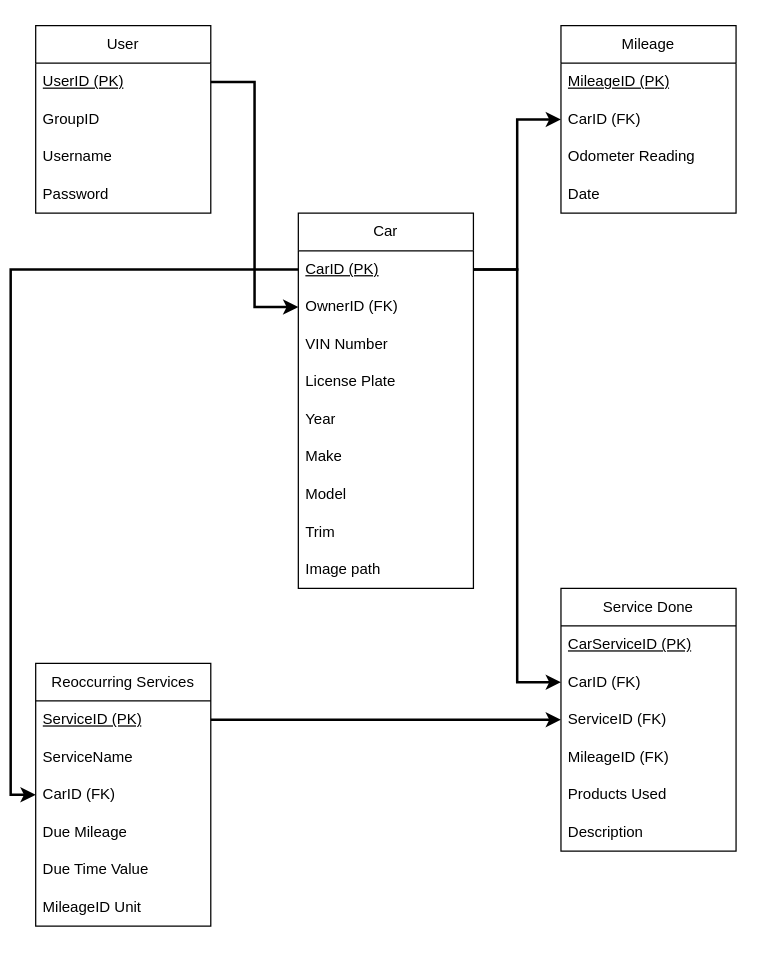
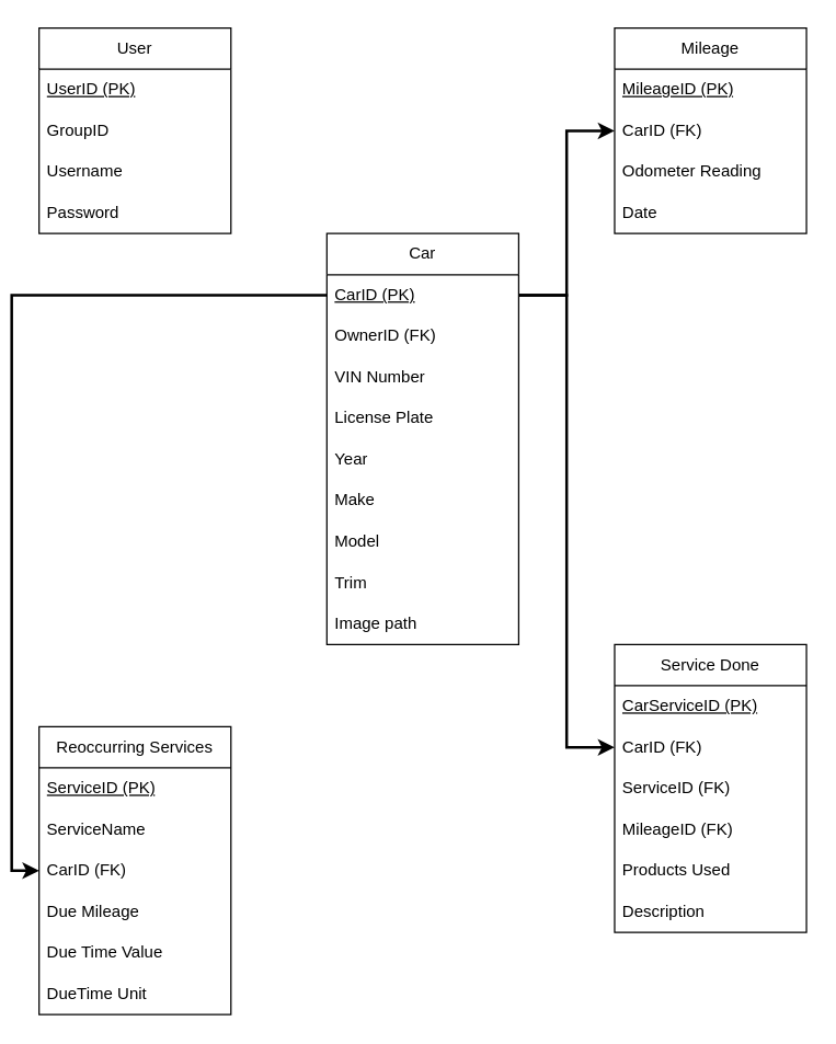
  <mxCell id="0" />
  <mxCell id="1" parent="0" />
  <mxCell id="2" value="User" style="swimlane;fontStyle=0;childLayout=stackLayout;horizontal=1;startSize=30;horizontalStack=0;resizeParent=1;resizeParentMax=0;resizeLast=0;collapsible=1;marginBottom=0;whiteSpace=wrap;html=1;" parent="1" vertex="1"><mxGeometry x="20" y="20" width="140" height="150" as="geometry" /></mxCell>
  <mxCell id="3" value="&lt;u&gt;UserID (PK)&lt;/u&gt;" style="text;strokeColor=none;fillColor=none;align=left;verticalAlign=middle;spacingLeft=4;spacingRight=4;overflow=hidden;points=[[0,0.5],[1,0.5]];portConstraint=eastwest;rotatable=0;whiteSpace=wrap;html=1;" parent="2" vertex="1"><mxGeometry y="30" width="140" height="30" as="geometry" /></mxCell>
  <mxCell id="4" value="GroupID" style="text;strokeColor=none;fillColor=none;align=left;verticalAlign=middle;spacingLeft=4;spacingRight=4;overflow=hidden;points=[[0,0.5],[1,0.5]];portConstraint=eastwest;rotatable=0;whiteSpace=wrap;html=1;" vertex="1" parent="2"><mxGeometry y="60" width="140" height="30" as="geometry" /></mxCell>
  <mxCell id="5" value="Username" style="text;strokeColor=none;fillColor=none;align=left;verticalAlign=middle;spacingLeft=4;spacingRight=4;overflow=hidden;points=[[0,0.5],[1,0.5]];portConstraint=eastwest;rotatable=0;whiteSpace=wrap;html=1;" parent="2" vertex="1"><mxGeometry y="90" width="140" height="30" as="geometry" /></mxCell>
  <mxCell id="6" value="Password" style="text;strokeColor=none;fillColor=none;align=left;verticalAlign=middle;spacingLeft=4;spacingRight=4;overflow=hidden;points=[[0,0.5],[1,0.5]];portConstraint=eastwest;rotatable=0;whiteSpace=wrap;html=1;" parent="2" vertex="1"><mxGeometry y="120" width="140" height="30" as="geometry" /></mxCell>
  <mxCell id="7" value="Car" style="swimlane;fontStyle=0;childLayout=stackLayout;horizontal=1;startSize=30;horizontalStack=0;resizeParent=1;resizeParentMax=0;resizeLast=0;collapsible=1;marginBottom=0;whiteSpace=wrap;html=1;" parent="1" vertex="1"><mxGeometry x="230" y="170" width="140" height="300" as="geometry" /></mxCell>
  <mxCell id="8" value="&lt;u&gt;CarID (PK)&lt;/u&gt;" style="text;strokeColor=none;fillColor=none;align=left;verticalAlign=middle;spacingLeft=4;spacingRight=4;overflow=hidden;points=[[0,0.5],[1,0.5]];portConstraint=eastwest;rotatable=0;whiteSpace=wrap;html=1;" parent="7" vertex="1"><mxGeometry y="30" width="140" height="30" as="geometry" /></mxCell>
  <mxCell id="9" value="OwnerID (FK)" style="text;strokeColor=none;fillColor=none;align=left;verticalAlign=middle;spacingLeft=4;spacingRight=4;overflow=hidden;points=[[0,0.5],[1,0.5]];portConstraint=eastwest;rotatable=0;whiteSpace=wrap;html=1;" parent="7" vertex="1"><mxGeometry y="60" width="140" height="30" as="geometry" /></mxCell>
  <mxCell id="10" value="VIN Number" style="text;strokeColor=none;fillColor=none;align=left;verticalAlign=middle;spacingLeft=4;spacingRight=4;overflow=hidden;points=[[0,0.5],[1,0.5]];portConstraint=eastwest;rotatable=0;whiteSpace=wrap;html=1;" parent="7" vertex="1"><mxGeometry y="90" width="140" height="30" as="geometry" /></mxCell>
  <mxCell id="11" value="License Plate" style="text;strokeColor=none;fillColor=none;align=left;verticalAlign=middle;spacingLeft=4;spacingRight=4;overflow=hidden;points=[[0,0.5],[1,0.5]];portConstraint=eastwest;rotatable=0;whiteSpace=wrap;html=1;" parent="7" vertex="1"><mxGeometry y="120" width="140" height="30" as="geometry" /></mxCell>
  <mxCell id="12" value="Year" style="text;strokeColor=none;fillColor=none;align=left;verticalAlign=middle;spacingLeft=4;spacingRight=4;overflow=hidden;points=[[0,0.5],[1,0.5]];portConstraint=eastwest;rotatable=0;whiteSpace=wrap;html=1;" parent="7" vertex="1"><mxGeometry y="150" width="140" height="30" as="geometry" /></mxCell>
  <mxCell id="13" value="Make" style="text;strokeColor=none;fillColor=none;align=left;verticalAlign=middle;spacingLeft=4;spacingRight=4;overflow=hidden;points=[[0,0.5],[1,0.5]];portConstraint=eastwest;rotatable=0;whiteSpace=wrap;html=1;" parent="7" vertex="1"><mxGeometry y="180" width="140" height="30" as="geometry" /></mxCell>
  <mxCell id="14" value="Model" style="text;strokeColor=none;fillColor=none;align=left;verticalAlign=middle;spacingLeft=4;spacingRight=4;overflow=hidden;points=[[0,0.5],[1,0.5]];portConstraint=eastwest;rotatable=0;whiteSpace=wrap;html=1;" parent="7" vertex="1"><mxGeometry y="210" width="140" height="30" as="geometry" /></mxCell>
  <mxCell id="15" value="Trim" style="text;strokeColor=none;fillColor=none;align=left;verticalAlign=middle;spacingLeft=4;spacingRight=4;overflow=hidden;points=[[0,0.5],[1,0.5]];portConstraint=eastwest;rotatable=0;whiteSpace=wrap;html=1;" parent="7" vertex="1"><mxGeometry y="240" width="140" height="30" as="geometry" /></mxCell>
  <mxCell id="16" value="Image path" style="text;strokeColor=none;fillColor=none;align=left;verticalAlign=middle;spacingLeft=4;spacingRight=4;overflow=hidden;points=[[0,0.5],[1,0.5]];portConstraint=eastwest;rotatable=0;whiteSpace=wrap;html=1;" parent="7" vertex="1"><mxGeometry y="270" width="140" height="30" as="geometry" /></mxCell>
- <mxCell id="17" style="edgeStyle=orthogonalEdgeStyle;rounded=0;orthogonalLoop=1;jettySize=auto;html=1;exitX=1;exitY=0.5;exitDx=0;exitDy=0;entryX=0;entryY=0.5;entryDx=0;entryDy=0;strokeWidth=2;" parent="1" source="3" target="9" edge="1"><mxGeometry relative="1" as="geometry" /></mxCell>
  <mxCell id="18" value="Reoccurring Services" style="swimlane;fontStyle=0;childLayout=stackLayout;horizontal=1;startSize=30;horizontalStack=0;resizeParent=1;resizeParentMax=0;resizeLast=0;collapsible=1;marginBottom=0;whiteSpace=wrap;html=1;" parent="1" vertex="1"><mxGeometry x="20" y="530" width="140" height="210" as="geometry" /></mxCell>
  <mxCell id="19" value="&lt;u&gt;ServiceID (PK)&lt;/u&gt;" style="text;strokeColor=none;fillColor=none;align=left;verticalAlign=middle;spacingLeft=4;spacingRight=4;overflow=hidden;points=[[0,0.5],[1,0.5]];portConstraint=eastwest;rotatable=0;whiteSpace=wrap;html=1;" parent="18" vertex="1"><mxGeometry y="30" width="140" height="30" as="geometry" /></mxCell>
  <mxCell id="20" value="ServiceName" style="text;strokeColor=none;fillColor=none;align=left;verticalAlign=middle;spacingLeft=4;spacingRight=4;overflow=hidden;points=[[0,0.5],[1,0.5]];portConstraint=eastwest;rotatable=0;whiteSpace=wrap;html=1;" parent="18" vertex="1"><mxGeometry y="60" width="140" height="30" as="geometry" /></mxCell>
  <mxCell id="21" value="CarID (FK)" style="text;strokeColor=none;fillColor=none;align=left;verticalAlign=middle;spacingLeft=4;spacingRight=4;overflow=hidden;points=[[0,0.5],[1,0.5]];portConstraint=eastwest;rotatable=0;whiteSpace=wrap;html=1;" parent="18" vertex="1"><mxGeometry y="90" width="140" height="30" as="geometry" /></mxCell>
  <mxCell id="22" value="Due Mileage" style="text;strokeColor=none;fillColor=none;align=left;verticalAlign=middle;spacingLeft=4;spacingRight=4;overflow=hidden;points=[[0,0.5],[1,0.5]];portConstraint=eastwest;rotatable=0;whiteSpace=wrap;html=1;" parent="18" vertex="1"><mxGeometry y="120" width="140" height="30" as="geometry" /></mxCell>
  <mxCell id="23" value="Due Time Value" style="text;strokeColor=none;fillColor=none;align=left;verticalAlign=middle;spacingLeft=4;spacingRight=4;overflow=hidden;points=[[0,0.5],[1,0.5]];portConstraint=eastwest;rotatable=0;whiteSpace=wrap;html=1;" parent="18" vertex="1"><mxGeometry y="150" width="140" height="30" as="geometry" /></mxCell>
- <mxCell id="24" value="MileageID Unit" style="text;strokeColor=none;fillColor=none;align=left;verticalAlign=middle;spacingLeft=4;spacingRight=4;overflow=hidden;points=[[0,0.5],[1,0.5]];portConstraint=eastwest;rotatable=0;whiteSpace=wrap;html=1;" parent="18" vertex="1"><mxGeometry y="180" width="140" height="30" as="geometry" /></mxCell>
+ <mxCell id="24" value="DueTime Unit" style="text;strokeColor=none;fillColor=none;align=left;verticalAlign=middle;spacingLeft=4;spacingRight=4;overflow=hidden;points=[[0,0.5],[1,0.5]];portConstraint=eastwest;rotatable=0;whiteSpace=wrap;html=1;" parent="18" vertex="1"><mxGeometry y="180" width="140" height="30" as="geometry" /></mxCell>
  <mxCell id="25" value="Mileage" style="swimlane;fontStyle=0;childLayout=stackLayout;horizontal=1;startSize=30;horizontalStack=0;resizeParent=1;resizeParentMax=0;resizeLast=0;collapsible=1;marginBottom=0;whiteSpace=wrap;html=1;" parent="1" vertex="1"><mxGeometry x="440" y="20" width="140" height="150" as="geometry" /></mxCell>
  <mxCell id="26" value="&lt;u&gt;MileageID (PK)&lt;/u&gt;" style="text;strokeColor=none;fillColor=none;align=left;verticalAlign=middle;spacingLeft=4;spacingRight=4;overflow=hidden;points=[[0,0.5],[1,0.5]];portConstraint=eastwest;rotatable=0;whiteSpace=wrap;html=1;" parent="25" vertex="1"><mxGeometry y="30" width="140" height="30" as="geometry" /></mxCell>
  <mxCell id="27" value="CarID (FK&lt;span style=&quot;background-color: transparent; color: light-dark(rgb(0, 0, 0), rgb(255, 255, 255));&quot;&gt;)&lt;/span&gt;" style="text;strokeColor=none;fillColor=none;align=left;verticalAlign=middle;spacingLeft=4;spacingRight=4;overflow=hidden;points=[[0,0.5],[1,0.5]];portConstraint=eastwest;rotatable=0;whiteSpace=wrap;html=1;" parent="25" vertex="1"><mxGeometry y="60" width="140" height="30" as="geometry" /></mxCell>
  <mxCell id="28" value="Odometer Reading" style="text;strokeColor=none;fillColor=none;align=left;verticalAlign=middle;spacingLeft=4;spacingRight=4;overflow=hidden;points=[[0,0.5],[1,0.5]];portConstraint=eastwest;rotatable=0;whiteSpace=wrap;html=1;" parent="25" vertex="1"><mxGeometry y="90" width="140" height="30" as="geometry" /></mxCell>
  <mxCell id="29" value="Date" style="text;strokeColor=none;fillColor=none;align=left;verticalAlign=middle;spacingLeft=4;spacingRight=4;overflow=hidden;points=[[0,0.5],[1,0.5]];portConstraint=eastwest;rotatable=0;whiteSpace=wrap;html=1;" parent="25" vertex="1"><mxGeometry y="120" width="140" height="30" as="geometry" /></mxCell>
  <mxCell id="30" style="edgeStyle=orthogonalEdgeStyle;rounded=0;orthogonalLoop=1;jettySize=auto;html=1;entryX=0;entryY=0.5;entryDx=0;entryDy=0;strokeWidth=2;" parent="1" source="8" target="27" edge="1"><mxGeometry relative="1" as="geometry" /></mxCell>
  <mxCell id="31" value="Service Done" style="swimlane;fontStyle=0;childLayout=stackLayout;horizontal=1;startSize=30;horizontalStack=0;resizeParent=1;resizeParentMax=0;resizeLast=0;collapsible=1;marginBottom=0;whiteSpace=wrap;html=1;" parent="1" vertex="1"><mxGeometry x="440" y="470" width="140" height="210" as="geometry" /></mxCell>
  <mxCell id="32" value="&lt;u&gt;CarServiceID (PK)&lt;/u&gt;" style="text;strokeColor=none;fillColor=none;align=left;verticalAlign=middle;spacingLeft=4;spacingRight=4;overflow=hidden;points=[[0,0.5],[1,0.5]];portConstraint=eastwest;rotatable=0;whiteSpace=wrap;html=1;" parent="31" vertex="1"><mxGeometry y="30" width="140" height="30" as="geometry" /></mxCell>
  <mxCell id="33" value="CarID (FK)" style="text;strokeColor=none;fillColor=none;align=left;verticalAlign=middle;spacingLeft=4;spacingRight=4;overflow=hidden;points=[[0,0.5],[1,0.5]];portConstraint=eastwest;rotatable=0;whiteSpace=wrap;html=1;" parent="31" vertex="1"><mxGeometry y="60" width="140" height="30" as="geometry" /></mxCell>
  <mxCell id="34" value="ServiceID (FK)" style="text;strokeColor=none;fillColor=none;align=left;verticalAlign=middle;spacingLeft=4;spacingRight=4;overflow=hidden;points=[[0,0.5],[1,0.5]];portConstraint=eastwest;rotatable=0;whiteSpace=wrap;html=1;" parent="31" vertex="1"><mxGeometry y="90" width="140" height="30" as="geometry" /></mxCell>
  <mxCell id="35" value="MileageID (FK)" style="text;strokeColor=none;fillColor=none;align=left;verticalAlign=middle;spacingLeft=4;spacingRight=4;overflow=hidden;points=[[0,0.5],[1,0.5]];portConstraint=eastwest;rotatable=0;whiteSpace=wrap;html=1;" parent="31" vertex="1"><mxGeometry y="120" width="140" height="30" as="geometry" /></mxCell>
  <mxCell id="36" value="Products Used" style="text;strokeColor=none;fillColor=none;align=left;verticalAlign=middle;spacingLeft=4;spacingRight=4;overflow=hidden;points=[[0,0.5],[1,0.5]];portConstraint=eastwest;rotatable=0;whiteSpace=wrap;html=1;" parent="31" vertex="1"><mxGeometry y="150" width="140" height="30" as="geometry" /></mxCell>
  <mxCell id="37" value="Description" style="text;strokeColor=none;fillColor=none;align=left;verticalAlign=middle;spacingLeft=4;spacingRight=4;overflow=hidden;points=[[0,0.5],[1,0.5]];portConstraint=eastwest;rotatable=0;whiteSpace=wrap;html=1;" parent="31" vertex="1"><mxGeometry y="180" width="140" height="30" as="geometry" /></mxCell>
  <mxCell id="38" style="edgeStyle=orthogonalEdgeStyle;rounded=0;orthogonalLoop=1;jettySize=auto;html=1;exitX=1;exitY=0.5;exitDx=0;exitDy=0;entryX=0;entryY=0.5;entryDx=0;entryDy=0;strokeWidth=2;" parent="1" source="8" target="33" edge="1"><mxGeometry relative="1" as="geometry" /></mxCell>
- <mxCell id="39" style="edgeStyle=orthogonalEdgeStyle;rounded=0;orthogonalLoop=1;jettySize=auto;html=1;exitX=1;exitY=0.5;exitDx=0;exitDy=0;strokeWidth=2;" parent="1" source="19" target="34" edge="1"><mxGeometry relative="1" as="geometry" /></mxCell>
  <mxCell id="40" style="edgeStyle=orthogonalEdgeStyle;rounded=0;orthogonalLoop=1;jettySize=auto;html=1;entryX=0;entryY=0.5;entryDx=0;entryDy=0;strokeWidth=2;" parent="1" source="8" target="21" edge="1"><mxGeometry relative="1" as="geometry" /></mxCell>
